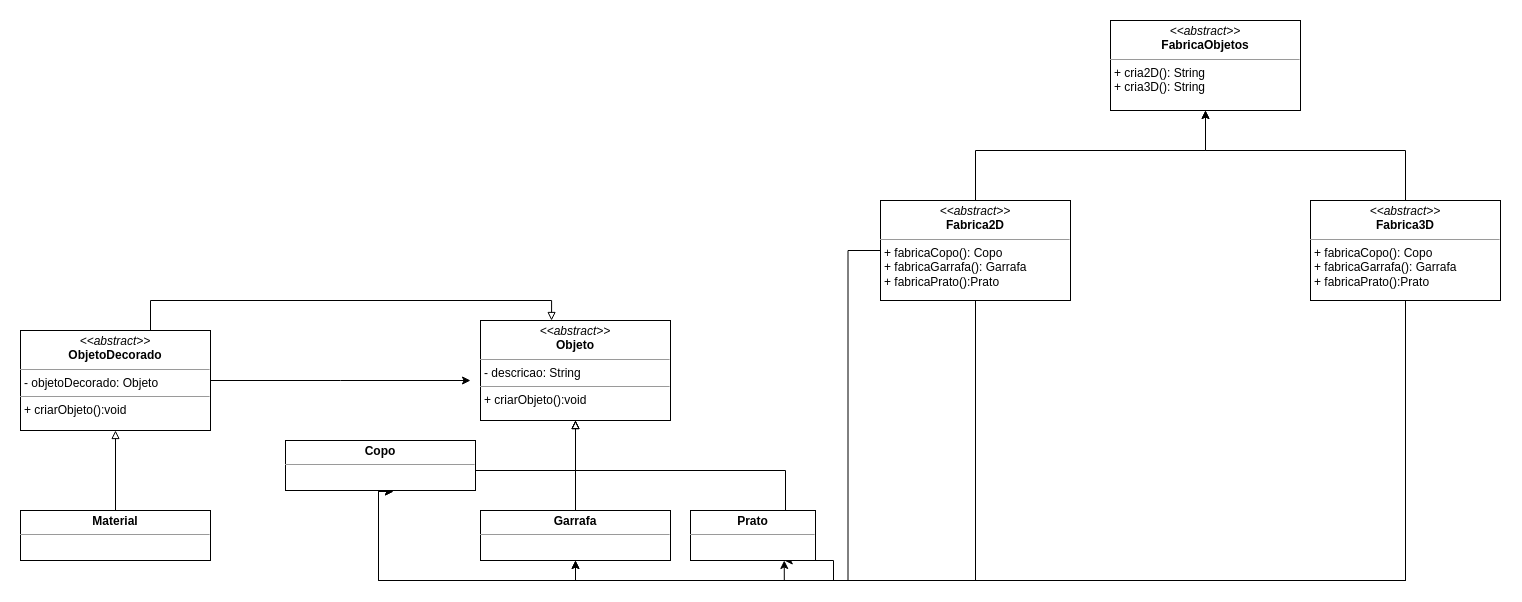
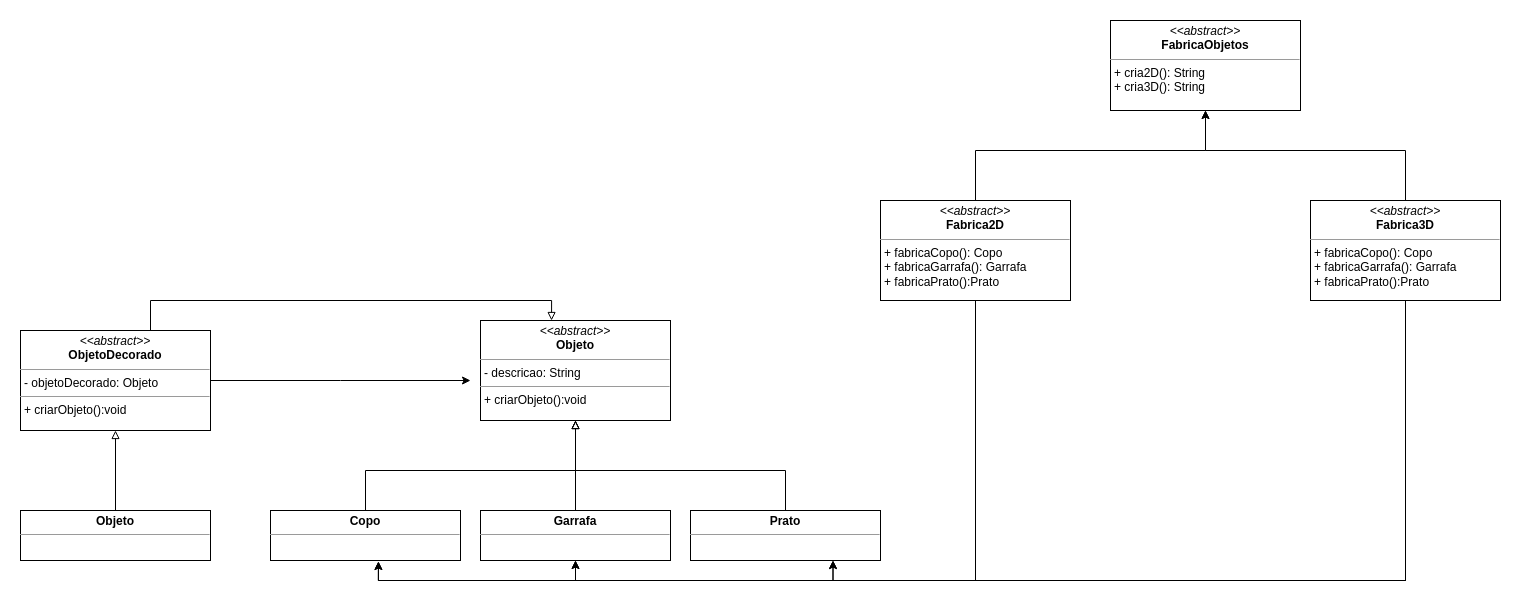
  <mxCell id="0" />
  <mxCell id="1" parent="0" />
  <mxCell id="2" value="&lt;p style=&quot;margin: 0px ; margin-top: 4px ; text-align: center&quot;&gt;&lt;i&gt;&amp;lt;&amp;lt;abstract&amp;gt;&amp;gt;&lt;/i&gt;&lt;br&gt;&lt;b&gt;FabricaObjetos&lt;/b&gt;&lt;/p&gt;&lt;hr size=&quot;1&quot;&gt;&lt;p style=&quot;margin: 0px ; margin-left: 4px&quot;&gt;&lt;/p&gt;&lt;p style=&quot;margin: 0px ; margin-left: 4px&quot;&gt;+ cria2D(): String&lt;br&gt;+ cria3D(): String&lt;/p&gt;" style="verticalAlign=top;align=left;overflow=fill;fontSize=12;fontFamily=Helvetica;html=1;" vertex="1" parent="1"><mxGeometry x="1110" y="20" width="190" height="90" as="geometry" /></mxCell>
  <mxCell id="3" style="edgeStyle=orthogonalEdgeStyle;rounded=0;orthogonalLoop=1;jettySize=auto;html=1;entryX=0.5;entryY=1;entryDx=0;entryDy=0;endArrow=classic;endFill=1;" edge="1" parent="1" source="7" target="2"><mxGeometry relative="1" as="geometry"><Array as="points"><mxPoint x="975" y="150" /><mxPoint x="1205" y="150" /></Array></mxGeometry></mxCell>
  <mxCell id="4" style="edgeStyle=orthogonalEdgeStyle;rounded=0;orthogonalLoop=1;jettySize=auto;html=1;entryX=0.75;entryY=1;entryDx=0;entryDy=0;endArrow=classic;endFill=1;" edge="1" parent="1" source="7" target="18"><mxGeometry relative="1" as="geometry" /></mxCell>
  <mxCell id="5" style="edgeStyle=orthogonalEdgeStyle;rounded=0;orthogonalLoop=1;jettySize=auto;html=1;entryX=0.5;entryY=1;entryDx=0;entryDy=0;endArrow=classic;endFill=1;" edge="1" parent="1" source="7" target="16"><mxGeometry relative="1" as="geometry"><Array as="points"><mxPoint x="975" y="580" /><mxPoint x="575" y="580" /></Array></mxGeometry></mxCell>
  <mxCell id="6" style="edgeStyle=orthogonalEdgeStyle;rounded=0;orthogonalLoop=1;jettySize=auto;html=1;entryX=0.568;entryY=1.02;entryDx=0;entryDy=0;entryPerimeter=0;endArrow=classic;endFill=1;" edge="1" parent="1" source="7" target="14"><mxGeometry relative="1" as="geometry"><Array as="points"><mxPoint x="975" y="580" /><mxPoint x="378" y="580" /></Array></mxGeometry></mxCell>
  <mxCell id="7" value="&lt;p style=&quot;margin: 0px ; margin-top: 4px ; text-align: center&quot;&gt;&lt;i&gt;&amp;lt;&amp;lt;abstract&amp;gt;&amp;gt;&lt;/i&gt;&lt;br&gt;&lt;b&gt;Fabrica2D&lt;/b&gt;&lt;/p&gt;&lt;hr size=&quot;1&quot;&gt;&lt;p style=&quot;margin: 0px ; margin-left: 4px&quot;&gt;&lt;/p&gt;&lt;p style=&quot;margin: 0px ; margin-left: 4px&quot;&gt;+ fabricaCopo(): Copo&lt;br&gt;+ fabricaGarrafa(): Garrafa&lt;/p&gt;&lt;p style=&quot;margin: 0px ; margin-left: 4px&quot;&gt;+ fabricaPrato():Prato&lt;/p&gt;" style="verticalAlign=top;align=left;overflow=fill;fontSize=12;fontFamily=Helvetica;html=1;" vertex="1" parent="1"><mxGeometry x="880" y="200" width="190" height="100" as="geometry" /></mxCell>
  <mxCell id="8" style="edgeStyle=orthogonalEdgeStyle;rounded=0;orthogonalLoop=1;jettySize=auto;html=1;entryX=0.5;entryY=1;entryDx=0;entryDy=0;endArrow=classic;endFill=1;" edge="1" parent="1" source="12" target="2"><mxGeometry relative="1" as="geometry"><Array as="points"><mxPoint x="1405" y="150" /><mxPoint x="1205" y="150" /></Array></mxGeometry></mxCell>
  <mxCell id="9" style="edgeStyle=orthogonalEdgeStyle;rounded=0;orthogonalLoop=1;jettySize=auto;html=1;entryX=0.568;entryY=1.02;entryDx=0;entryDy=0;entryPerimeter=0;endArrow=classic;endFill=1;" edge="1" parent="1" source="12" target="14"><mxGeometry relative="1" as="geometry"><Array as="points"><mxPoint x="1405" y="580" /><mxPoint x="378" y="580" /></Array></mxGeometry></mxCell>
  <mxCell id="10" style="edgeStyle=orthogonalEdgeStyle;rounded=0;orthogonalLoop=1;jettySize=auto;html=1;entryX=0.5;entryY=1;entryDx=0;entryDy=0;endArrow=classic;endFill=1;" edge="1" parent="1" source="12" target="16"><mxGeometry relative="1" as="geometry"><Array as="points"><mxPoint x="1405" y="580" /><mxPoint x="575" y="580" /></Array></mxGeometry></mxCell>
  <mxCell id="11" style="edgeStyle=orthogonalEdgeStyle;rounded=0;orthogonalLoop=1;jettySize=auto;html=1;entryX=0.75;entryY=1;entryDx=0;entryDy=0;endArrow=classic;endFill=1;" edge="1" parent="1" source="12" target="18"><mxGeometry relative="1" as="geometry"><Array as="points"><mxPoint x="1405" y="580" /><mxPoint x="833" y="580" /></Array></mxGeometry></mxCell>
  <mxCell id="12" value="&lt;p style=&quot;margin: 0px ; margin-top: 4px ; text-align: center&quot;&gt;&lt;i&gt;&amp;lt;&amp;lt;abstract&amp;gt;&amp;gt;&lt;/i&gt;&lt;br&gt;&lt;b&gt;Fabrica3D&lt;/b&gt;&lt;/p&gt;&lt;hr size=&quot;1&quot;&gt;&lt;p style=&quot;margin: 0px ; margin-left: 4px&quot;&gt;&lt;/p&gt;&lt;p style=&quot;margin: 0px 0px 0px 4px&quot;&gt;+ fabricaCopo(): Copo&lt;br&gt;+ fabricaGarrafa(): Garrafa&lt;/p&gt;&lt;p style=&quot;margin: 0px 0px 0px 4px&quot;&gt;+ fabricaPrato():Prato&lt;/p&gt;" style="verticalAlign=top;align=left;overflow=fill;fontSize=12;fontFamily=Helvetica;html=1;" vertex="1" parent="1"><mxGeometry x="1310" y="200" width="190" height="100" as="geometry" /></mxCell>
  <mxCell id="13" style="edgeStyle=orthogonalEdgeStyle;rounded=0;orthogonalLoop=1;jettySize=auto;html=1;entryX=0.5;entryY=1;entryDx=0;entryDy=0;endArrow=block;endFill=0;" edge="1" parent="1" source="14"><mxGeometry relative="1" as="geometry"><mxPoint x="575" y="420" as="targetPoint" /><Array as="points"><mxPoint x="365" y="470" /><mxPoint x="575" y="470" /></Array></mxGeometry></mxCell>
- <mxCell id="14" value="&lt;p style=&quot;margin: 0px ; margin-top: 4px ; text-align: center&quot;&gt;&lt;b&gt;Copo&lt;/b&gt;&lt;/p&gt;&lt;hr size=&quot;1&quot;&gt;&lt;p style=&quot;margin: 0px ; margin-left: 4px&quot;&gt;&lt;/p&gt;&lt;p style=&quot;margin: 0px ; margin-left: 4px&quot;&gt;&lt;br&gt;&lt;/p&gt;" style="verticalAlign=top;align=left;overflow=fill;fontSize=12;fontFamily=Helvetica;html=1;" vertex="1" parent="1"><mxGeometry x="285" y="440" width="190" height="50" as="geometry" /></mxCell>
+ <mxCell id="14" value="&lt;p style=&quot;margin: 0px ; margin-top: 4px ; text-align: center&quot;&gt;&lt;b&gt;Copo&lt;/b&gt;&lt;/p&gt;&lt;hr size=&quot;1&quot;&gt;&lt;p style=&quot;margin: 0px ; margin-left: 4px&quot;&gt;&lt;/p&gt;&lt;p style=&quot;margin: 0px ; margin-left: 4px&quot;&gt;&lt;br&gt;&lt;/p&gt;" style="verticalAlign=top;align=left;overflow=fill;fontSize=12;fontFamily=Helvetica;html=1;" vertex="1" parent="1"><mxGeometry x="270" y="510" width="190" height="50" as="geometry" /></mxCell>
  <mxCell id="15" style="edgeStyle=orthogonalEdgeStyle;rounded=0;orthogonalLoop=1;jettySize=auto;html=1;entryX=0.5;entryY=1;entryDx=0;entryDy=0;endArrow=block;endFill=0;" edge="1" parent="1" source="16"><mxGeometry relative="1" as="geometry"><mxPoint x="575" y="420" as="targetPoint" /></mxGeometry></mxCell>
  <mxCell id="16" value="&lt;p style=&quot;margin: 0px ; margin-top: 4px ; text-align: center&quot;&gt;&lt;b&gt;Garrafa&lt;/b&gt;&lt;/p&gt;&lt;hr size=&quot;1&quot;&gt;&lt;p style=&quot;margin: 0px ; margin-left: 4px&quot;&gt;&lt;/p&gt;&lt;p style=&quot;margin: 0px ; margin-left: 4px&quot;&gt;&lt;br&gt;&lt;/p&gt;" style="verticalAlign=top;align=left;overflow=fill;fontSize=12;fontFamily=Helvetica;html=1;" vertex="1" parent="1"><mxGeometry x="480" y="510" width="190" height="50" as="geometry" /></mxCell>
  <mxCell id="17" style="edgeStyle=orthogonalEdgeStyle;rounded=0;orthogonalLoop=1;jettySize=auto;html=1;entryX=0.5;entryY=1;entryDx=0;entryDy=0;endArrow=block;endFill=0;" edge="1" parent="1" source="18"><mxGeometry relative="1" as="geometry"><mxPoint x="575" y="420" as="targetPoint" /><Array as="points"><mxPoint x="785" y="470" /><mxPoint x="575" y="470" /></Array></mxGeometry></mxCell>
- <mxCell id="18" value="&lt;p style=&quot;margin: 0px ; margin-top: 4px ; text-align: center&quot;&gt;&lt;b&gt;Prato&lt;/b&gt;&lt;/p&gt;&lt;hr size=&quot;1&quot;&gt;&lt;p style=&quot;margin: 0px ; margin-left: 4px&quot;&gt;&lt;/p&gt;&lt;p style=&quot;margin: 0px ; margin-left: 4px&quot;&gt;&lt;br&gt;&lt;/p&gt;" style="verticalAlign=top;align=left;overflow=fill;fontSize=12;fontFamily=Helvetica;html=1;" vertex="1" parent="1"><mxGeometry x="690" y="510" width="125" height="50" as="geometry" /></mxCell>
+ <mxCell id="18" value="&lt;p style=&quot;margin: 0px ; margin-top: 4px ; text-align: center&quot;&gt;&lt;b&gt;Prato&lt;/b&gt;&lt;/p&gt;&lt;hr size=&quot;1&quot;&gt;&lt;p style=&quot;margin: 0px ; margin-left: 4px&quot;&gt;&lt;/p&gt;&lt;p style=&quot;margin: 0px ; margin-left: 4px&quot;&gt;&lt;br&gt;&lt;/p&gt;" style="verticalAlign=top;align=left;overflow=fill;fontSize=12;fontFamily=Helvetica;html=1;" vertex="1" parent="1"><mxGeometry x="690" y="510" width="190" height="50" as="geometry" /></mxCell>
  <mxCell id="19" value="&lt;p style=&quot;margin: 0px ; margin-top: 4px ; text-align: center&quot;&gt;&lt;i&gt;&amp;lt;&amp;lt;abstract&amp;gt;&amp;gt;&lt;/i&gt;&lt;br&gt;&lt;b&gt;Objeto&lt;/b&gt;&lt;/p&gt;&lt;hr size=&quot;1&quot;&gt;&lt;p style=&quot;margin: 0px ; margin-left: 4px&quot;&gt;- descricao: String&lt;br&gt;&lt;/p&gt;&lt;hr size=&quot;1&quot;&gt;&lt;p style=&quot;margin: 0px ; margin-left: 4px&quot;&gt;+ criarObjeto():void&lt;br&gt;&lt;/p&gt;" style="verticalAlign=top;align=left;overflow=fill;fontSize=12;fontFamily=Helvetica;html=1;" vertex="1" parent="1"><mxGeometry x="480" y="320" width="190" height="100" as="geometry" /></mxCell>
  <mxCell id="20" style="edgeStyle=orthogonalEdgeStyle;rounded=0;orthogonalLoop=1;jettySize=auto;html=1;endArrow=classic;endFill=1;" edge="1" parent="1" source="22"><mxGeometry relative="1" as="geometry"><mxPoint x="470" y="380" as="targetPoint" /></mxGeometry></mxCell>
  <mxCell id="21" style="edgeStyle=orthogonalEdgeStyle;rounded=0;orthogonalLoop=1;jettySize=auto;html=1;entryX=0.374;entryY=0;entryDx=0;entryDy=0;entryPerimeter=0;endArrow=block;endFill=0;" edge="1" parent="1" source="22" target="19"><mxGeometry relative="1" as="geometry"><Array as="points"><mxPoint x="150" y="300" /><mxPoint x="551" y="300" /></Array></mxGeometry></mxCell>
  <mxCell id="22" value="&lt;p style=&quot;margin: 0px ; margin-top: 4px ; text-align: center&quot;&gt;&lt;i&gt;&amp;lt;&amp;lt;abstract&amp;gt;&amp;gt;&lt;/i&gt;&lt;br&gt;&lt;b&gt;ObjetoDecorado&lt;/b&gt;&lt;/p&gt;&lt;hr size=&quot;1&quot;&gt;&lt;p style=&quot;margin: 0px ; margin-left: 4px&quot;&gt;- objetoDecorado: Objeto&lt;br&gt;&lt;/p&gt;&lt;hr size=&quot;1&quot;&gt;&lt;p style=&quot;margin: 0px ; margin-left: 4px&quot;&gt;+ criarObjeto():void&lt;br&gt;&lt;/p&gt;" style="verticalAlign=top;align=left;overflow=fill;fontSize=12;fontFamily=Helvetica;html=1;" vertex="1" parent="1"><mxGeometry x="20" y="330" width="190" height="100" as="geometry" /></mxCell>
  <mxCell id="23" style="edgeStyle=orthogonalEdgeStyle;rounded=0;orthogonalLoop=1;jettySize=auto;html=1;entryX=0.5;entryY=1;entryDx=0;entryDy=0;endArrow=block;endFill=0;" edge="1" parent="1" source="24" target="22"><mxGeometry relative="1" as="geometry" /></mxCell>
- <mxCell id="24" value="&lt;p style=&quot;margin: 0px ; margin-top: 4px ; text-align: center&quot;&gt;&lt;b&gt;Material&lt;/b&gt;&lt;/p&gt;&lt;hr size=&quot;1&quot;&gt;&lt;p style=&quot;margin: 0px ; margin-left: 4px&quot;&gt;&lt;/p&gt;&lt;p style=&quot;margin: 0px ; margin-left: 4px&quot;&gt;&lt;br&gt;&lt;/p&gt;" style="verticalAlign=top;align=left;overflow=fill;fontSize=12;fontFamily=Helvetica;html=1;" vertex="1" parent="1"><mxGeometry x="20" y="510" width="190" height="50" as="geometry" /></mxCell>
+ <mxCell id="24" value="&lt;p style=&quot;margin: 0px ; margin-top: 4px ; text-align: center&quot;&gt;&lt;b&gt;Objeto&lt;/b&gt;&lt;/p&gt;&lt;hr size=&quot;1&quot;&gt;&lt;p style=&quot;margin: 0px ; margin-left: 4px&quot;&gt;&lt;/p&gt;&lt;p style=&quot;margin: 0px ; margin-left: 4px&quot;&gt;&lt;br&gt;&lt;/p&gt;" style="verticalAlign=top;align=left;overflow=fill;fontSize=12;fontFamily=Helvetica;html=1;" vertex="1" parent="1"><mxGeometry x="20" y="510" width="190" height="50" as="geometry" /></mxCell>
